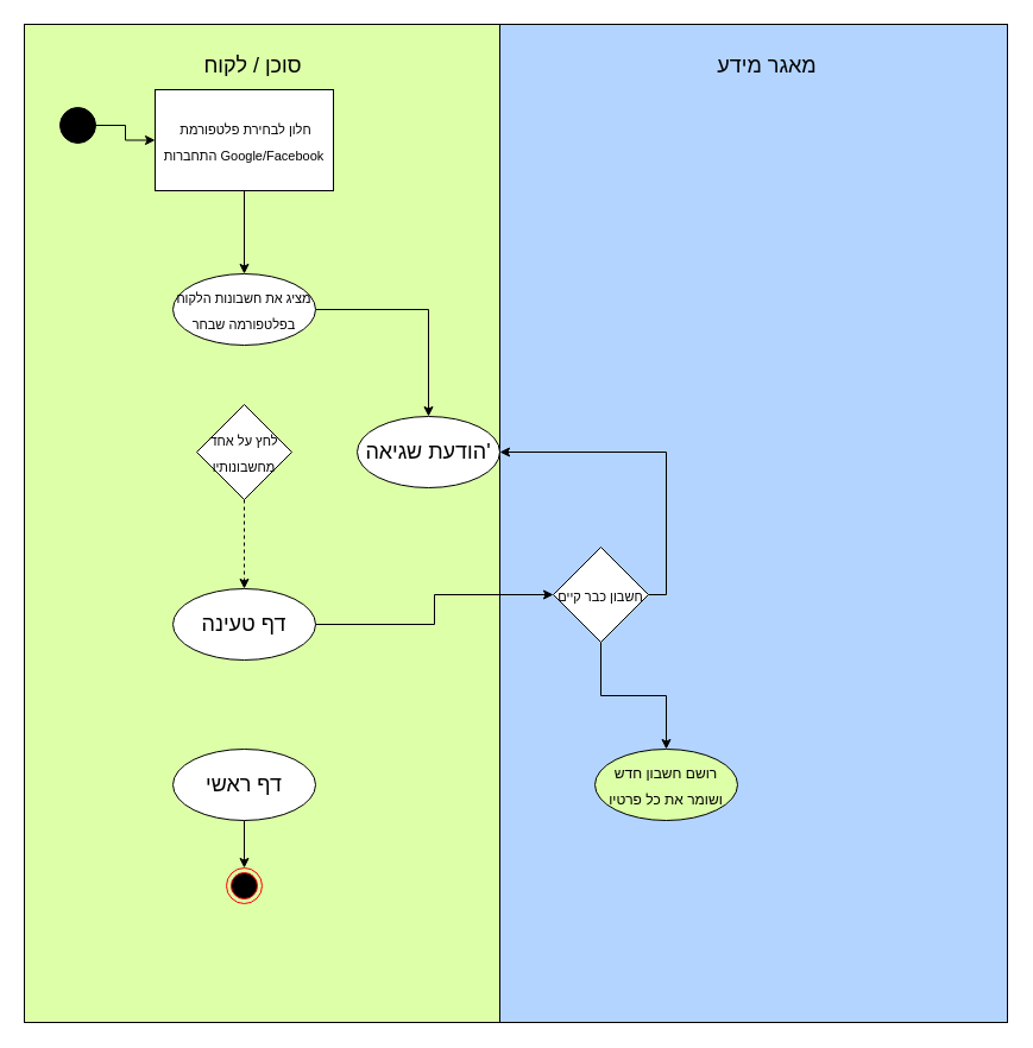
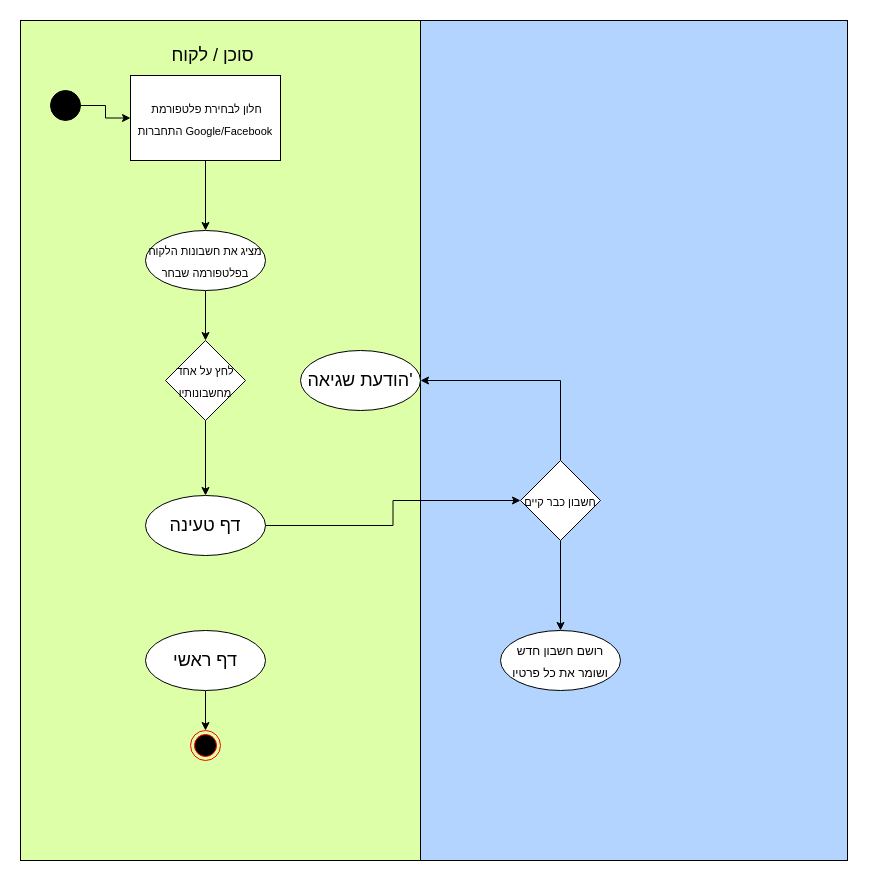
  <mxCell id="0" />
  <mxCell id="1" parent="0" />
  <mxCell id="2" value="" style="rounded=0;whiteSpace=wrap;html=1;fillColor=#B3D4FF;" parent="1" vertex="1"><mxGeometry x="420" width="427" height="840" as="geometry" y="20" /></mxCell>
  <mxCell id="3" value="" style="rounded=0;whiteSpace=wrap;html=1;fillColor=#DCFFA8;" parent="1" vertex="1"><mxGeometry width="400" height="840" as="geometry" x="20" y="20" /></mxCell>
  <mxCell id="4" value="" style="endArrow=none;html=1;rounded=0;" parent="1" edge="1"><mxGeometry width="50" height="50" relative="1" as="geometry"><mxPoint x="420" y="860" as="sourcePoint" /><mxPoint x="420" as="targetPoint" y="20" /></mxGeometry></mxCell>
  <mxCell id="5" value="&lt;font style=&quot;font-size: 18px&quot;&gt;סוכן / לקוח&amp;nbsp;&lt;/font&gt;" style="text;html=1;strokeColor=none;fillColor=none;align=center;verticalAlign=middle;whiteSpace=wrap;rounded=0;" parent="1" vertex="1"><mxGeometry x="160" y="40" width="110" height="30" as="geometry" /></mxCell>
- <mxCell id="6" value="&lt;font style=&quot;font-size: 18px&quot;&gt;מאגר מידע&lt;/font&gt;" style="text;html=1;strokeColor=none;fillColor=none;align=center;verticalAlign=middle;whiteSpace=wrap;rounded=0;" parent="1" vertex="1"><mxGeometry x="590" y="40" width="110" height="30" as="geometry" /></mxCell>
  <mxCell id="7" value="" style="edgeStyle=orthogonalEdgeStyle;rounded=0;orthogonalLoop=1;jettySize=auto;html=1;fontSize=18;" parent="1" source="8" target="10" edge="1"><mxGeometry relative="1" as="geometry" /></mxCell>
  <mxCell id="8" value="" style="ellipse;whiteSpace=wrap;html=1;aspect=fixed;fontSize=18;fillColor=#000000;" parent="1" vertex="1"><mxGeometry x="50" y="90" width="30" height="30" as="geometry" /></mxCell>
  <mxCell id="9" value="" style="edgeStyle=orthogonalEdgeStyle;rounded=0;orthogonalLoop=1;jettySize=auto;html=1;fontSize=11;" parent="1" source="10" target="12" edge="1"><mxGeometry relative="1" as="geometry" /></mxCell>
  <mxCell id="10" value="&lt;font style=&quot;font-size: 11px&quot;&gt;חלון לבחירת פלטפורמת&amp;nbsp; התחברות Google/Facebook&lt;/font&gt;" style="whiteSpace=wrap;html=1;fontSize=18;fillColor=#FFFFFF;rounded=0;" parent="1" vertex="1"><mxGeometry x="130" y="75" width="150" height="85" as="geometry" /></mxCell>
- <mxCell id="11" value="" style="edgeStyle=orthogonalEdgeStyle;rounded=0;orthogonalLoop=1;jettySize=auto;html=1;fontSize=11;" parent="1" source="12" target="15" edge="1"><mxGeometry relative="1" as="geometry" /></mxCell>
+ <mxCell id="11" value="" style="edgeStyle=orthogonalEdgeStyle;rounded=0;orthogonalLoop=1;jettySize=auto;html=1;fontSize=11;" parent="1" source="12" target="14" edge="1"><mxGeometry relative="1" as="geometry" /></mxCell>
  <mxCell id="12" value="&lt;font style=&quot;font-size: 11px&quot;&gt;מציג את חשבונות הלקוח בפלטפורמה שבחר&lt;/font&gt;" style="ellipse;whiteSpace=wrap;html=1;fontSize=18;fillColor=#FFFFFF;" parent="1" vertex="1"><mxGeometry x="145" y="230" width="120" height="60" as="geometry" /></mxCell>
- <mxCell id="13" value="" style="edgeStyle=orthogonalEdgeStyle;rounded=0;orthogonalLoop=1;jettySize=auto;html=1;fontSize=11;dashed=1;" parent="1" source="14" target="17" edge="1"><mxGeometry relative="1" as="geometry" /></mxCell>
+ <mxCell id="13" value="" style="edgeStyle=orthogonalEdgeStyle;rounded=0;orthogonalLoop=1;jettySize=auto;html=1;fontSize=11;" parent="1" source="14" target="17" edge="1"><mxGeometry relative="1" as="geometry" /></mxCell>
  <mxCell id="14" value="&lt;font style=&quot;font-size: 11px&quot;&gt;לחץ על אחד מחשבונותיו&lt;/font&gt;" style="rhombus;whiteSpace=wrap;html=1;fontSize=18;fillColor=#FFFFFF;" parent="1" vertex="1"><mxGeometry x="165" y="340" width="80" height="80" as="geometry" /></mxCell>
  <mxCell id="15" value="&lt;font&gt;&lt;font style=&quot;font-size: 18px&quot;&gt;הודעת שגיאה'&lt;/font&gt;&lt;br&gt;&lt;/font&gt;" style="ellipse;whiteSpace=wrap;html=1;fontSize=18;fillColor=#FFFFFF;" parent="1" vertex="1"><mxGeometry x="300" y="350" width="120" height="60" as="geometry" /></mxCell>
  <mxCell id="16" value="" style="edgeStyle=orthogonalEdgeStyle;rounded=0;orthogonalLoop=1;jettySize=auto;html=1;fontSize=11;" parent="1" source="17" target="20" edge="1"><mxGeometry relative="1" as="geometry" /></mxCell>
  <mxCell id="17" value="דף טעינה" style="ellipse;whiteSpace=wrap;html=1;fontSize=18;fillColor=#FFFFFF;" parent="1" vertex="1"><mxGeometry x="145" y="495" width="120" height="60" as="geometry" /></mxCell>
  <mxCell id="18" style="edgeStyle=orthogonalEdgeStyle;rounded=0;orthogonalLoop=1;jettySize=auto;html=1;fontSize=11;" parent="1" source="20" target="15" edge="1"><mxGeometry relative="1" as="geometry"><Array as="points"><mxPoint x="560" y="380" /></Array></mxGeometry></mxCell>
  <mxCell id="19" value="" style="edgeStyle=orthogonalEdgeStyle;rounded=0;orthogonalLoop=1;jettySize=auto;html=1;fontSize=11;" parent="1" source="20" target="21" edge="1"><mxGeometry relative="1" as="geometry" /></mxCell>
- <mxCell id="20" value="&lt;font style=&quot;font-size: 11px&quot;&gt;חשבון כבר קיים&lt;/font&gt;" style="rhombus;whiteSpace=wrap;html=1;fontSize=18;fillColor=#FFFFFF;" parent="1" vertex="1"><mxGeometry x="465" y="460" width="80" height="80" as="geometry" /></mxCell>
- <mxCell id="21" value="&lt;font style=&quot;font-size: 12px&quot;&gt;רושם חשבון חדש ושומר את כל פרטיו&lt;/font&gt;" style="ellipse;whiteSpace=wrap;html=1;fontSize=18;fillColor=#dcffa8;" parent="1" vertex="1"><mxGeometry x="500" y="630" width="120" height="60" as="geometry" /></mxCell>
+ <mxCell id="20" value="&lt;font style=&quot;font-size: 11px&quot;&gt;חשבון כבר קיים&lt;/font&gt;" style="rhombus;whiteSpace=wrap;html=1;fontSize=18;fillColor=#FFFFFF;" parent="1" vertex="1"><mxGeometry x="520" y="460" width="80" height="80" as="geometry" /></mxCell>
+ <mxCell id="21" value="&lt;font style=&quot;font-size: 12px&quot;&gt;רושם חשבון חדש ושומר את כל פרטיו&lt;/font&gt;" style="ellipse;whiteSpace=wrap;html=1;fontSize=18;fillColor=#FFFFFF;" parent="1" vertex="1"><mxGeometry x="500" y="630" width="120" height="60" as="geometry" /></mxCell>
  <mxCell id="22" style="edgeStyle=orthogonalEdgeStyle;rounded=0;orthogonalLoop=1;jettySize=auto;html=1;entryX=0.5;entryY=0;entryDx=0;entryDy=0;fontSize=11;" parent="1" source="23" target="24" edge="1"><mxGeometry relative="1" as="geometry" /></mxCell>
  <mxCell id="23" value="דף ראשי" style="ellipse;whiteSpace=wrap;html=1;fontSize=18;fillColor=#FFFFFF;" parent="1" vertex="1"><mxGeometry x="145" y="630" width="120" height="60" as="geometry" /></mxCell>
  <mxCell id="24" value="" style="ellipse;html=1;shape=endState;fillColor=#000000;strokeColor=#ff0000;fontSize=11;" parent="1" vertex="1"><mxGeometry x="190" y="730" width="30" height="30" as="geometry" /></mxCell>
